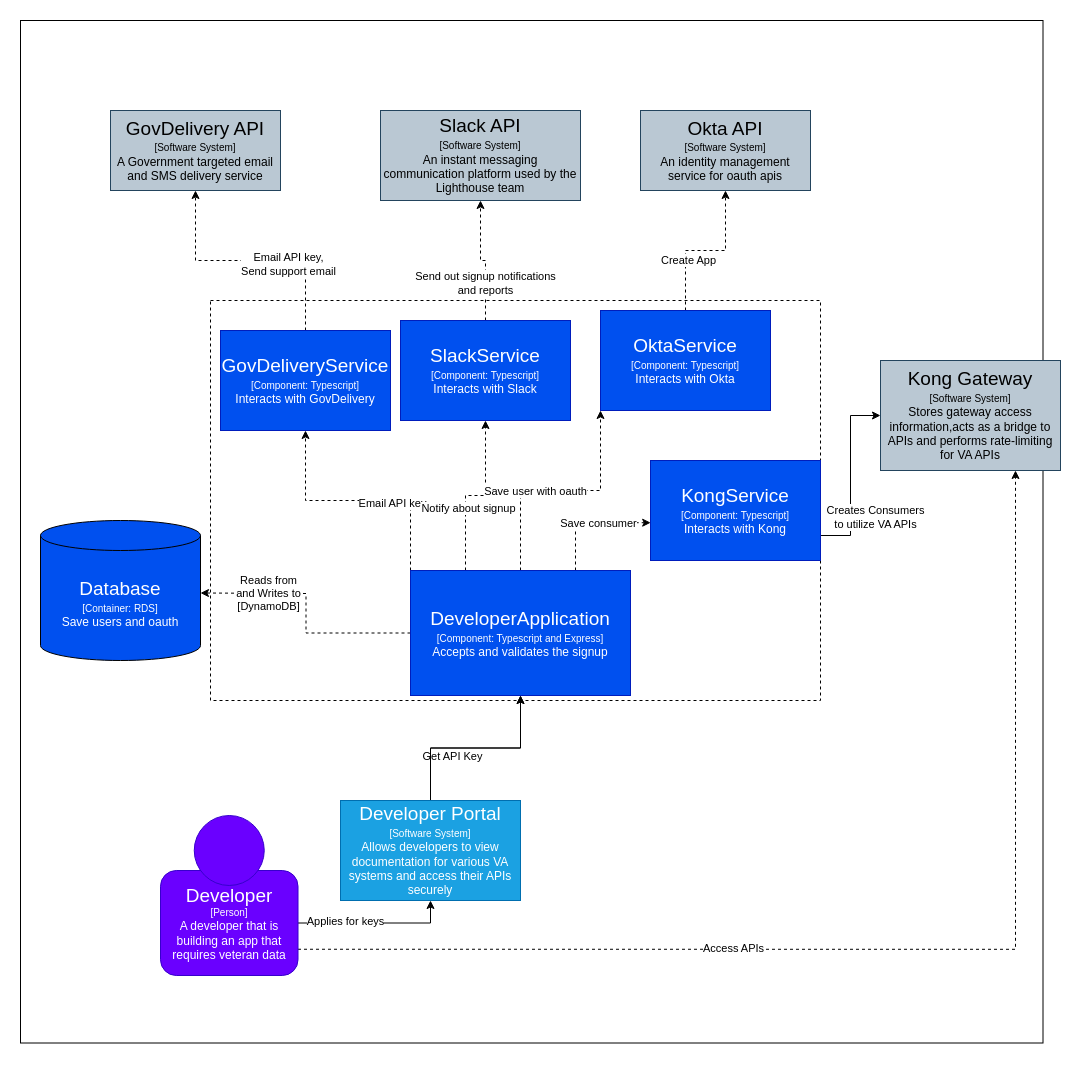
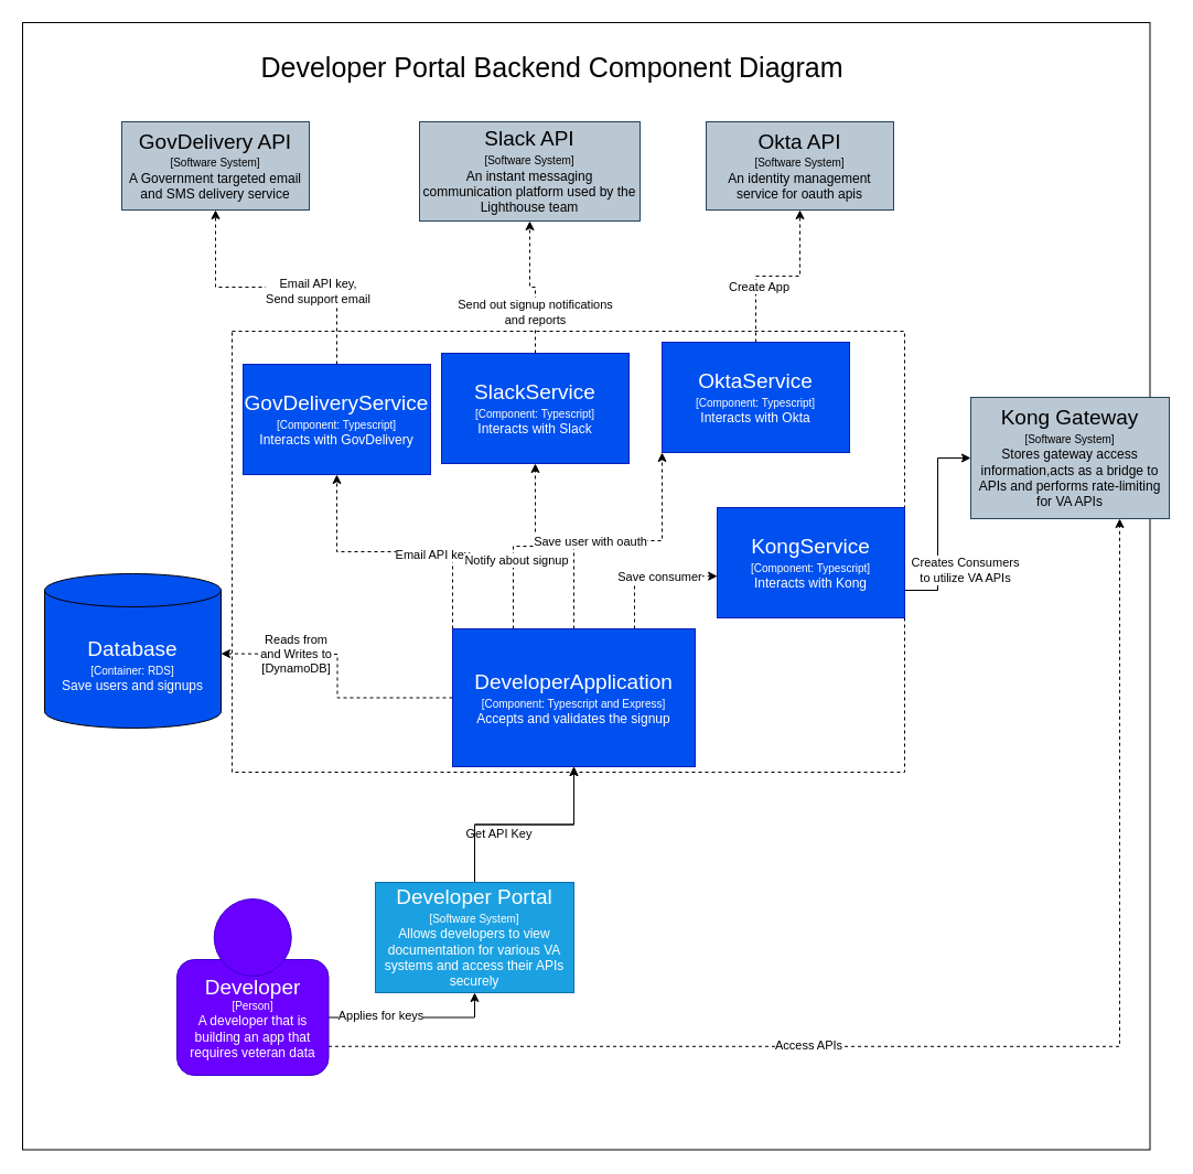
  <mxCell id="0" />
  <mxCell id="1" parent="0" />
  <mxCell id="2" value="" style="whiteSpace=wrap;html=1;aspect=fixed;" vertex="1" parent="1"><mxGeometry width="1022.5" height="1022.5" as="geometry" x="20" y="20" /></mxCell>
  <mxCell id="3" value="" style="rounded=0;whiteSpace=wrap;html=1;dashed=1;fillColor=none;" vertex="1" parent="1"><mxGeometry x="210" y="300" width="610" height="400" as="geometry" /></mxCell>
  <mxCell id="4" style="edgeStyle=orthogonalEdgeStyle;rounded=0;orthogonalLoop=1;jettySize=auto;html=1;dashed=1;" edge="1" parent="1" source="35" target="13"><mxGeometry relative="1" as="geometry"><mxPoint x="480" y="320" as="sourcePoint" /></mxGeometry></mxCell>
  <mxCell id="5" value="&lt;div&gt;Send out signup notifications&lt;/div&gt;&lt;div&gt;and reports&lt;br&gt;&lt;/div&gt;" style="edgeLabel;html=1;align=center;verticalAlign=middle;resizable=0;points=[];" vertex="1" connectable="0" parent="4"><mxGeometry x="-0.395" y="1" relative="1" as="geometry"><mxPoint as="offset" /></mxGeometry></mxCell>
  <mxCell id="6" style="edgeStyle=orthogonalEdgeStyle;rounded=0;orthogonalLoop=1;jettySize=auto;html=1;exitX=0.5;exitY=0;exitDx=0;exitDy=0;entryX=0.5;entryY=1;entryDx=0;entryDy=0;" parent="1" source="11" target="33" edge="1"><mxGeometry relative="1" as="geometry" /></mxCell>
  <mxCell id="7" value="Get API Key" style="edgeLabel;html=1;align=center;verticalAlign=middle;resizable=0;points=[];" parent="6" vertex="1" connectable="0"><mxGeometry x="-0.229" y="-1" relative="1" as="geometry"><mxPoint x="-1" y="7" as="offset" /></mxGeometry></mxCell>
  <mxCell id="8" style="edgeStyle=orthogonalEdgeStyle;rounded=0;orthogonalLoop=1;jettySize=auto;html=1;exitX=1;exitY=0.75;exitDx=0;exitDy=0;" parent="1" source="34" target="21" edge="1"><mxGeometry relative="1" as="geometry" /></mxCell>
  <mxCell id="9" value="&lt;div&gt;Creates Consumers&lt;/div&gt;&lt;div&gt;to utilize VA APIs&lt;/div&gt;" style="edgeLabel;html=1;align=center;verticalAlign=middle;resizable=0;points=[];" parent="8" vertex="1" connectable="0"><mxGeometry x="-0.453" relative="1" as="geometry"><mxPoint x="24.92" as="offset" /></mxGeometry></mxCell>
  <mxCell id="10" value="" style="edgeStyle=orthogonalEdgeStyle;rounded=0;orthogonalLoop=1;jettySize=auto;html=1;" edge="1" parent="1" source="11" target="33"><mxGeometry relative="1" as="geometry" /></mxCell>
  <mxCell id="11" value="&lt;div&gt;&lt;font style=&quot;font-size: 19px&quot;&gt;Developer Portal&lt;br&gt;&lt;/font&gt;&lt;/div&gt;&lt;div&gt;&lt;font style=&quot;font-size: 10px&quot;&gt;[Software System]&lt;/font&gt;&lt;/div&gt;&lt;div&gt;Allows developers to view documentation for various VA systems and access their APIs securely&lt;br&gt;&lt;/div&gt;" style="rounded=0;whiteSpace=wrap;html=1;fillColor=#1ba1e2;strokeColor=#006EAF;fontColor=#ffffff;" parent="1" vertex="1"><mxGeometry x="340" y="800" width="180" height="100" as="geometry" /></mxCell>
  <mxCell id="12" value="&lt;div&gt;&lt;font style=&quot;font-size: 19px&quot;&gt;GovDelivery API&lt;/font&gt;&lt;/div&gt;&lt;div&gt;&lt;font style=&quot;font-size: 10px&quot;&gt;[Software System]&lt;/font&gt;&lt;/div&gt;A Government targeted email and SMS delivery service" style="rounded=0;whiteSpace=wrap;html=1;fillColor=#bac8d3;strokeColor=#23445d;" parent="1" vertex="1"><mxGeometry x="110" y="110" width="170" height="80" as="geometry" /></mxCell>
  <mxCell id="13" value="&lt;div&gt;&lt;font style=&quot;font-size: 19px&quot;&gt;Slack API&lt;/font&gt;&lt;/div&gt;&lt;div&gt;&lt;font style=&quot;font-size: 10px&quot;&gt;[Software System]&lt;/font&gt;&lt;/div&gt;&lt;font style=&quot;font-size: 12px&quot;&gt;An instant messaging communication platform used by the Lighthouse team&lt;br&gt;&lt;/font&gt;" style="rounded=0;whiteSpace=wrap;html=1;fillColor=#bac8d3;strokeColor=#23445d;" parent="1" vertex="1"><mxGeometry x="380" y="110" width="200" height="90" as="geometry" /></mxCell>
  <mxCell id="14" style="edgeStyle=orthogonalEdgeStyle;rounded=0;orthogonalLoop=1;jettySize=auto;html=1;exitX=1;exitY=0.5;exitDx=0;exitDy=0;entryX=0.5;entryY=1;entryDx=0;entryDy=0;" parent="1" source="18" target="11" edge="1"><mxGeometry relative="1" as="geometry" /></mxCell>
  <mxCell id="15" value="&lt;div&gt;Applies for keys&lt;/div&gt;" style="edgeLabel;html=1;align=center;verticalAlign=middle;resizable=0;points=[];" parent="14" vertex="1" connectable="0"><mxGeometry x="-0.392" y="2" relative="1" as="geometry"><mxPoint as="offset" /></mxGeometry></mxCell>
  <mxCell id="16" style="edgeStyle=orthogonalEdgeStyle;rounded=0;orthogonalLoop=1;jettySize=auto;html=1;exitX=1;exitY=0.75;exitDx=0;exitDy=0;entryX=0.75;entryY=1;entryDx=0;entryDy=0;dashed=1;" parent="1" source="18" target="21" edge="1"><mxGeometry relative="1" as="geometry" /></mxCell>
  <mxCell id="17" value="Access APIs" style="edgeLabel;html=1;align=center;verticalAlign=middle;resizable=0;points=[];" parent="16" vertex="1" connectable="0"><mxGeometry x="-0.273" y="1" relative="1" as="geometry"><mxPoint as="offset" /></mxGeometry></mxCell>
  <mxCell id="18" value="&lt;div&gt;&lt;font style=&quot;font-size: 19px&quot;&gt;Developer&lt;/font&gt;&lt;/div&gt;&lt;div style=&quot;font-size: 10px&quot;&gt;&lt;font style=&quot;font-size: 10px&quot;&gt;[Person]&lt;br&gt;&lt;/font&gt;&lt;/div&gt;&lt;div&gt;&lt;font style=&quot;font-size: 12px&quot;&gt;A developer that is building an app that requires veteran data&lt;br&gt;&lt;/font&gt;&lt;/div&gt;" style="rounded=1;whiteSpace=wrap;html=1;fillColor=#6a00ff;strokeColor=#3700CC;fontColor=#ffffff;" parent="1" vertex="1"><mxGeometry x="160" y="870" width="137.5" height="105" as="geometry" /></mxCell>
  <mxCell id="19" value="" style="ellipse;whiteSpace=wrap;html=1;fillColor=#6a00ff;strokeColor=#3700CC;fontColor=#ffffff;" parent="1" vertex="1"><mxGeometry x="193.75" y="815" width="70" height="70" as="geometry" /></mxCell>
+ <mxCell id="20" value="&lt;font style=&quot;font-size: 25px&quot;&gt;Developer Portal Backend Component Diagram&lt;/font&gt;" style="text;html=1;align=center;verticalAlign=middle;resizable=0;points=[];autosize=1;" parent="1" vertex="1"><mxGeometry x="230" y="50" width="540" height="20" as="geometry" /></mxCell>
  <mxCell id="21" value="&lt;div&gt;&lt;font style=&quot;font-size: 19px&quot;&gt;Kong Gateway&lt;/font&gt;&lt;/div&gt;&lt;div&gt;&lt;font style=&quot;font-size: 10px&quot;&gt;[Software System]&lt;/font&gt;&lt;/div&gt;&lt;div&gt;&lt;font style=&quot;font-size: 10px&quot;&gt;&lt;font style=&quot;font-size: 12px&quot;&gt;Stores gateway access information,&lt;/font&gt;&lt;/font&gt;&lt;font style=&quot;font-size: 10px&quot;&gt;&lt;font style=&quot;font-size: 12px&quot;&gt;&lt;font style=&quot;font-size: 10px&quot;&gt;&lt;font style=&quot;font-size: 12px&quot;&gt;acts as a bridge to APIs and&lt;/font&gt;&lt;/font&gt; performs rate-limiting for VA APIs&lt;/font&gt;&lt;/font&gt;&lt;font style=&quot;font-size: 10px&quot;&gt;&lt;br&gt;&lt;/font&gt;&lt;/div&gt;" style="rounded=0;whiteSpace=wrap;html=1;fillColor=#bac8d3;strokeColor=#23445d;perimeterSpacing=0;" parent="1" vertex="1"><mxGeometry x="880" y="360" width="180" height="110" as="geometry" /></mxCell>
  <mxCell id="22" value="&lt;div&gt;&lt;font style=&quot;font-size: 19px&quot;&gt;Okta API&lt;/font&gt;&lt;/div&gt;&lt;div&gt;&lt;font style=&quot;font-size: 10px&quot;&gt;[Software System]&lt;/font&gt;&lt;/div&gt;An identity management service for oauth apis" style="rounded=0;whiteSpace=wrap;html=1;fillColor=#bac8d3;strokeColor=#23445d;" vertex="1" parent="1"><mxGeometry x="640" y="110" width="170" height="80" as="geometry" /></mxCell>
  <mxCell id="23" style="edgeStyle=orthogonalEdgeStyle;rounded=0;orthogonalLoop=1;jettySize=auto;html=1;exitX=0;exitY=0.5;exitDx=0;exitDy=0;entryX=1;entryY=0.5;entryDx=0;entryDy=0;dashed=1;" edge="1" parent="1" source="33"><mxGeometry relative="1" as="geometry"><mxPoint x="200" y="592.5" as="targetPoint" /></mxGeometry></mxCell>
  <mxCell id="24" value="&lt;div&gt;Reads from&lt;/div&gt;&lt;div&gt;and Writes to&lt;/div&gt;&lt;div&gt;[DynamoDB]&lt;br&gt;&lt;/div&gt;" style="edgeLabel;html=1;align=center;verticalAlign=middle;resizable=0;points=[];" vertex="1" connectable="0" parent="23"><mxGeometry x="0.691" relative="1" as="geometry"><mxPoint x="29.11" as="offset" /></mxGeometry></mxCell>
  <mxCell id="25" style="edgeStyle=orthogonalEdgeStyle;rounded=0;orthogonalLoop=1;jettySize=auto;html=1;exitX=0;exitY=0;exitDx=0;exitDy=0;entryX=0.5;entryY=1;entryDx=0;entryDy=0;dashed=1;" edge="1" parent="1" source="33" target="38"><mxGeometry relative="1" as="geometry" /></mxCell>
  <mxCell id="26" value="Email API key" style="edgeLabel;html=1;align=center;verticalAlign=middle;resizable=0;points=[];" vertex="1" connectable="0" parent="25"><mxGeometry x="-0.277" y="2" relative="1" as="geometry"><mxPoint as="offset" /></mxGeometry></mxCell>
  <mxCell id="27" style="edgeStyle=orthogonalEdgeStyle;rounded=0;orthogonalLoop=1;jettySize=auto;html=1;exitX=0.25;exitY=0;exitDx=0;exitDy=0;entryX=0.5;entryY=1;entryDx=0;entryDy=0;dashed=1;" edge="1" parent="1" source="33" target="35"><mxGeometry relative="1" as="geometry" /></mxCell>
  <mxCell id="28" value="Notify about signup" style="edgeLabel;html=1;align=center;verticalAlign=middle;resizable=0;points=[];" vertex="1" connectable="0" parent="27"><mxGeometry x="-0.261" y="-2" relative="1" as="geometry"><mxPoint as="offset" /></mxGeometry></mxCell>
  <mxCell id="29" style="edgeStyle=orthogonalEdgeStyle;rounded=0;orthogonalLoop=1;jettySize=auto;html=1;exitX=0.5;exitY=0;exitDx=0;exitDy=0;entryX=0;entryY=1;entryDx=0;entryDy=0;dashed=1;" edge="1" parent="1" source="33" target="41"><mxGeometry relative="1" as="geometry" /></mxCell>
  <mxCell id="30" value="Save user with oauth" style="edgeLabel;html=1;align=center;verticalAlign=middle;resizable=0;points=[];" vertex="1" connectable="0" parent="29"><mxGeometry x="-0.218" relative="1" as="geometry"><mxPoint as="offset" /></mxGeometry></mxCell>
  <mxCell id="31" style="edgeStyle=orthogonalEdgeStyle;rounded=0;orthogonalLoop=1;jettySize=auto;html=1;exitX=0.75;exitY=0;exitDx=0;exitDy=0;entryX=0.001;entryY=0.622;entryDx=0;entryDy=0;entryPerimeter=0;dashed=1;" edge="1" parent="1" source="33" target="34"><mxGeometry relative="1" as="geometry" /></mxCell>
  <mxCell id="32" value="Save consumer" style="edgeLabel;html=1;align=center;verticalAlign=middle;resizable=0;points=[];" vertex="1" connectable="0" parent="31"><mxGeometry x="0.133" relative="1" as="geometry"><mxPoint as="offset" /></mxGeometry></mxCell>
  <mxCell id="33" value="&lt;div&gt;&lt;font style=&quot;font-size: 19px&quot;&gt;DeveloperApplication&lt;br&gt;&lt;/font&gt;&lt;/div&gt;&lt;div&gt;&lt;font style=&quot;font-size: 10px&quot;&gt;[Component: Typescript and Express]&lt;br&gt;&lt;/font&gt;&lt;/div&gt;&lt;div&gt;Accepts and validates the signup&lt;font style=&quot;font-size: 10px&quot;&gt;&lt;br&gt;&lt;/font&gt;&lt;/div&gt;" style="rounded=0;whiteSpace=wrap;html=1;fillColor=#0050ef;strokeColor=#001DBC;fontColor=#ffffff;" parent="1" vertex="1"><mxGeometry x="410" y="570" width="220" height="125" as="geometry" /></mxCell>
  <mxCell id="34" value="&lt;div&gt;&lt;font style=&quot;font-size: 19px&quot;&gt;KongService&lt;br&gt;&lt;/font&gt;&lt;/div&gt;&lt;div&gt;&lt;font style=&quot;font-size: 10px&quot;&gt;[Component: Typescript]&lt;br&gt;&lt;/font&gt;&lt;/div&gt;&lt;div&gt;Interacts with Kong&lt;font style=&quot;font-size: 10px&quot;&gt;&lt;br&gt;&lt;/font&gt;&lt;/div&gt;" style="rounded=0;whiteSpace=wrap;html=1;fillColor=#0050ef;strokeColor=#001DBC;fontColor=#ffffff;" vertex="1" parent="1"><mxGeometry x="650" y="460" width="170" height="100" as="geometry" /></mxCell>
  <mxCell id="35" value="&lt;div&gt;&lt;font style=&quot;font-size: 19px&quot;&gt;SlackService&lt;br&gt;&lt;/font&gt;&lt;/div&gt;&lt;div&gt;&lt;font style=&quot;font-size: 10px&quot;&gt;[Component: Typescript]&lt;br&gt;&lt;/font&gt;&lt;/div&gt;&lt;div&gt;Interacts with Slack&lt;font style=&quot;font-size: 10px&quot;&gt;&lt;br&gt;&lt;/font&gt;&lt;/div&gt;" style="rounded=0;whiteSpace=wrap;html=1;fillColor=#0050ef;strokeColor=#001DBC;fontColor=#ffffff;" vertex="1" parent="1"><mxGeometry x="400" y="320" width="170" height="100" as="geometry" /></mxCell>
  <mxCell id="36" style="edgeStyle=orthogonalEdgeStyle;rounded=0;orthogonalLoop=1;jettySize=auto;html=1;exitX=0.5;exitY=0;exitDx=0;exitDy=0;dashed=1;" edge="1" parent="1" source="38" target="12"><mxGeometry relative="1" as="geometry" /></mxCell>
  <mxCell id="37" value="Email API key,&lt;br&gt;Send support email" style="edgeLabel;html=1;align=center;verticalAlign=middle;resizable=0;points=[];" vertex="1" connectable="0" parent="36"><mxGeometry x="-0.3" y="3" relative="1" as="geometry"><mxPoint as="offset" /></mxGeometry></mxCell>
  <mxCell id="38" value="&lt;div&gt;&lt;font style=&quot;font-size: 19px&quot;&gt;GovDeliveryService&lt;br&gt;&lt;/font&gt;&lt;/div&gt;&lt;div&gt;&lt;font style=&quot;font-size: 10px&quot;&gt;[Component: Typescript]&lt;br&gt;&lt;/font&gt;&lt;/div&gt;&lt;div&gt;Interacts with GovDelivery&lt;font style=&quot;font-size: 10px&quot;&gt;&lt;br&gt;&lt;/font&gt;&lt;/div&gt;" style="rounded=0;whiteSpace=wrap;html=1;fillColor=#0050ef;strokeColor=#001DBC;fontColor=#ffffff;" vertex="1" parent="1"><mxGeometry x="220" y="330" width="170" height="100" as="geometry" /></mxCell>
  <mxCell id="39" style="edgeStyle=orthogonalEdgeStyle;rounded=0;orthogonalLoop=1;jettySize=auto;html=1;exitX=0.5;exitY=0;exitDx=0;exitDy=0;entryX=0.5;entryY=1;entryDx=0;entryDy=0;dashed=1;" edge="1" parent="1" source="41" target="22"><mxGeometry relative="1" as="geometry" /></mxCell>
  <mxCell id="40" value="Create App" style="edgeLabel;html=1;align=center;verticalAlign=middle;resizable=0;points=[];" vertex="1" connectable="0" parent="39"><mxGeometry x="-0.362" y="-2" relative="1" as="geometry"><mxPoint as="offset" /></mxGeometry></mxCell>
  <mxCell id="41" value="&lt;div&gt;&lt;font style=&quot;font-size: 19px&quot;&gt;OktaService&lt;br&gt;&lt;/font&gt;&lt;/div&gt;&lt;div&gt;&lt;font style=&quot;font-size: 10px&quot;&gt;[Component: Typescript]&lt;br&gt;&lt;/font&gt;&lt;/div&gt;&lt;div&gt;Interacts with Okta&lt;font style=&quot;font-size: 10px&quot;&gt;&lt;br&gt;&lt;/font&gt;&lt;/div&gt;" style="rounded=0;whiteSpace=wrap;html=1;fillColor=#0050ef;strokeColor=#001DBC;fontColor=#ffffff;" vertex="1" parent="1"><mxGeometry x="600" y="310" width="170" height="100" as="geometry" /></mxCell>
- <mxCell id="42" value="&lt;div&gt;&lt;font style=&quot;font-size: 19px&quot; color=&quot;#FFFFFF&quot;&gt;Database&lt;br&gt;&lt;/font&gt;&lt;/div&gt;&lt;div&gt;&lt;font style=&quot;font-size: 10px&quot; color=&quot;#FFFFFF&quot;&gt;[Container: RDS]&lt;/font&gt;&lt;/div&gt;&lt;div&gt;&lt;font color=&quot;#FFFFFF&quot;&gt;Save users and oauth&lt;font style=&quot;font-size: 10px&quot;&gt;&lt;br&gt;&lt;/font&gt;&lt;/font&gt;&lt;/div&gt;" style="shape=cylinder3;whiteSpace=wrap;html=1;boundedLbl=1;backgroundOutline=1;size=15;fillColor=#0050EF;" vertex="1" parent="1"><mxGeometry x="40" y="520" width="160" height="140" as="geometry" /></mxCell>
+ <mxCell id="42" value="&lt;div&gt;&lt;font style=&quot;font-size: 19px&quot; color=&quot;#FFFFFF&quot;&gt;Database&lt;br&gt;&lt;/font&gt;&lt;/div&gt;&lt;div&gt;&lt;font style=&quot;font-size: 10px&quot; color=&quot;#FFFFFF&quot;&gt;[Container: RDS]&lt;/font&gt;&lt;/div&gt;&lt;div&gt;&lt;font color=&quot;#FFFFFF&quot;&gt;Save users and signups&lt;font style=&quot;font-size: 10px&quot;&gt;&lt;br&gt;&lt;/font&gt;&lt;/font&gt;&lt;/div&gt;" style="shape=cylinder3;whiteSpace=wrap;html=1;boundedLbl=1;backgroundOutline=1;size=15;fillColor=#0050EF;" vertex="1" parent="1"><mxGeometry x="40" y="520" width="160" height="140" as="geometry" /></mxCell>
